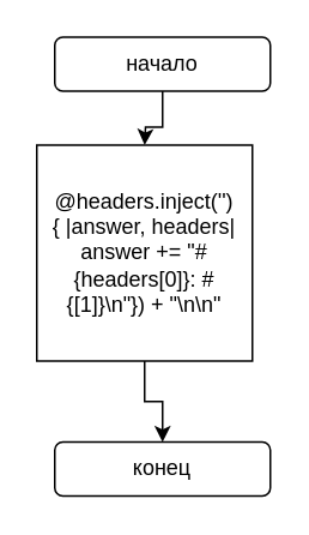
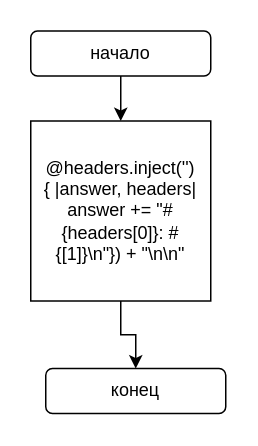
  <mxCell id="0" />
  <mxCell id="1" parent="0" />
  <mxCell id="2" value="" style="edgeStyle=orthogonalEdgeStyle;rounded=0;orthogonalLoop=1;jettySize=auto;html=1;" edge="1" parent="1" source="3"><mxGeometry relative="1" as="geometry"><mxPoint x="80" y="80" as="targetPoint" /></mxGeometry></mxCell>
- <mxCell id="3" value="начало" style="rounded=1;whiteSpace=wrap;html=1;" vertex="1" parent="1"><mxGeometry x="30" y="20" width="120" height="30" as="geometry" /></mxCell>
+ <mxCell id="3" value="начало" style="rounded=1;whiteSpace=wrap;html=1;" vertex="1" parent="1"><mxGeometry x="20" y="20" width="120" height="30" as="geometry" /></mxCell>
  <mxCell id="4" value="" style="edgeStyle=orthogonalEdgeStyle;rounded=0;orthogonalLoop=1;jettySize=auto;html=1;" edge="1" parent="1" source="5" target="6"><mxGeometry relative="1" as="geometry" /></mxCell>
  <mxCell id="5" value="&lt;div&gt;@headers.inject('')&lt;/div&gt;&lt;div&gt;{ |answer, headers| &lt;br&gt;&lt;/div&gt;&lt;div&gt;answer += &quot;#{headers[0]}: #{[1]}\n&quot;}) + &quot;\n\n&quot;&lt;br&gt;&lt;/div&gt;" style="rounded=0;whiteSpace=wrap;html=1;" vertex="1" parent="1"><mxGeometry x="20" y="80" width="120" height="120" as="geometry" /></mxCell>
  <mxCell id="6" value="конец" style="rounded=1;whiteSpace=wrap;html=1;" vertex="1" parent="1"><mxGeometry x="30" y="245" width="120" height="30" as="geometry" /></mxCell>
